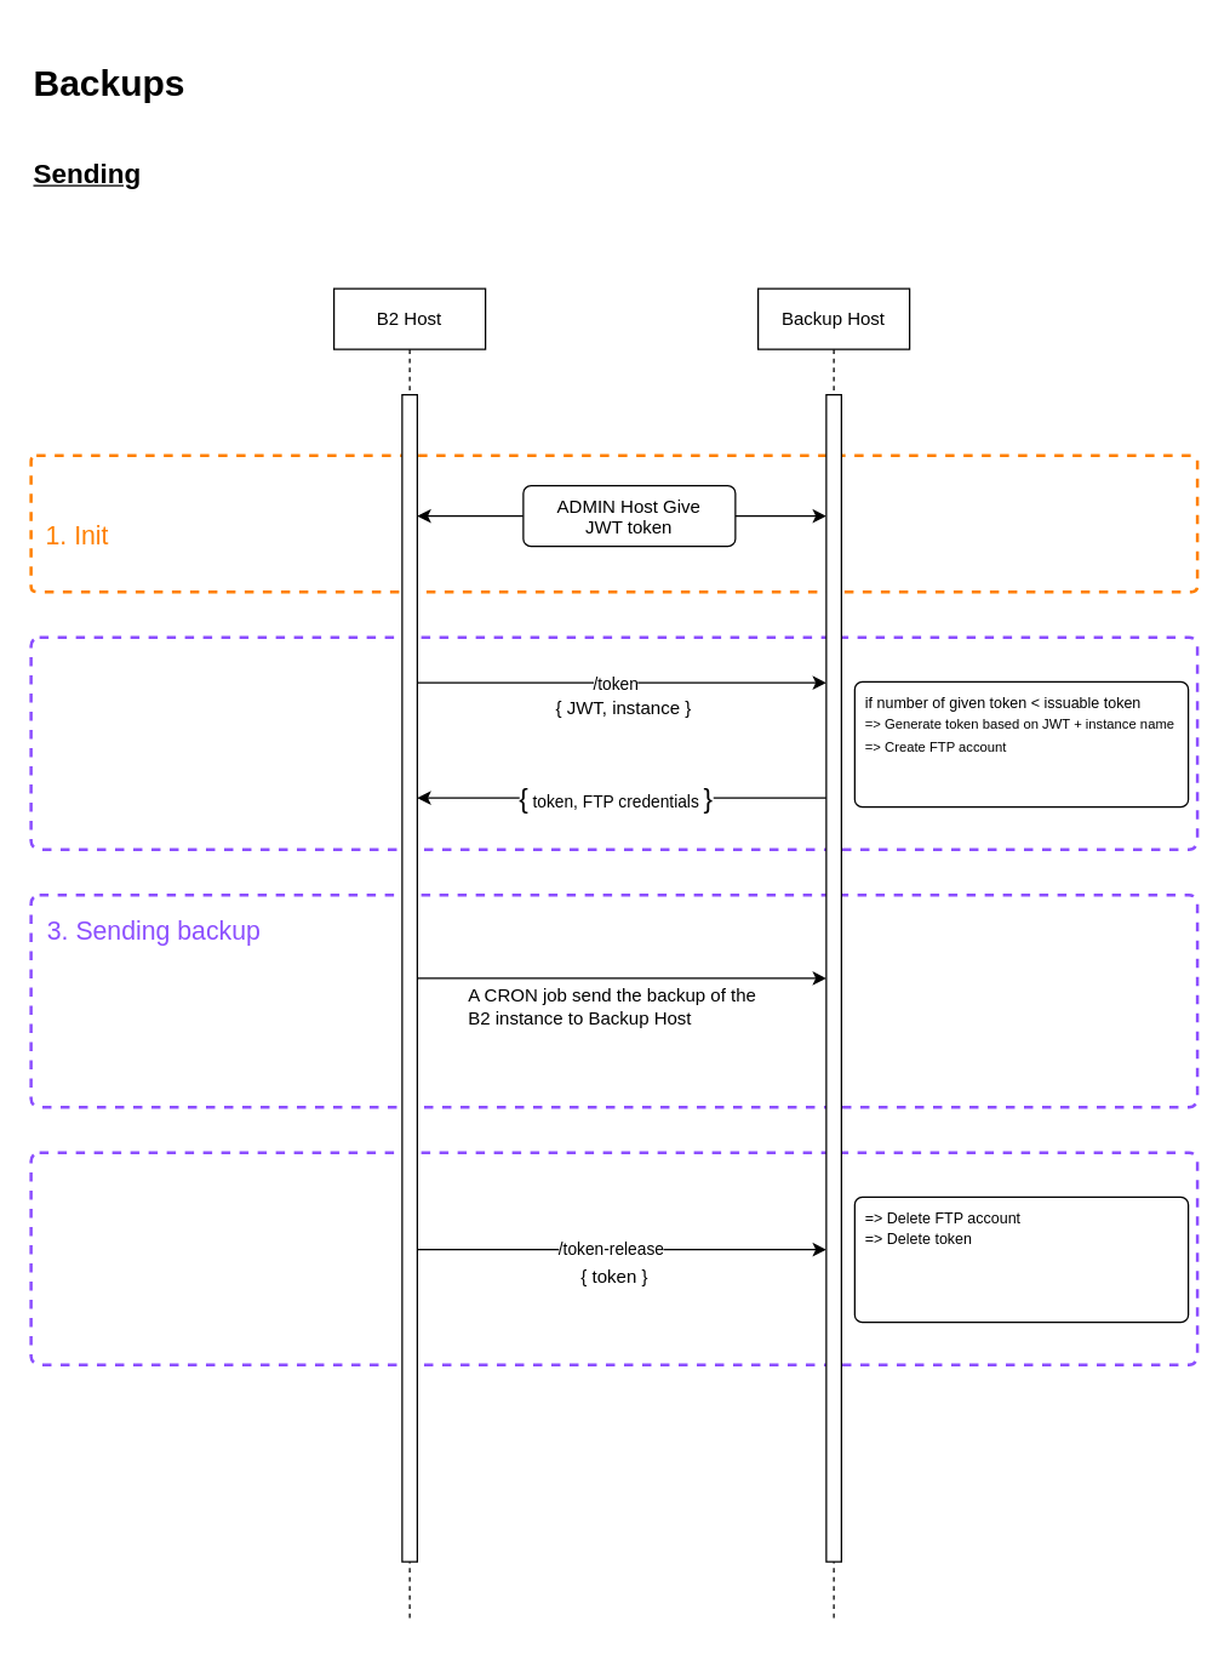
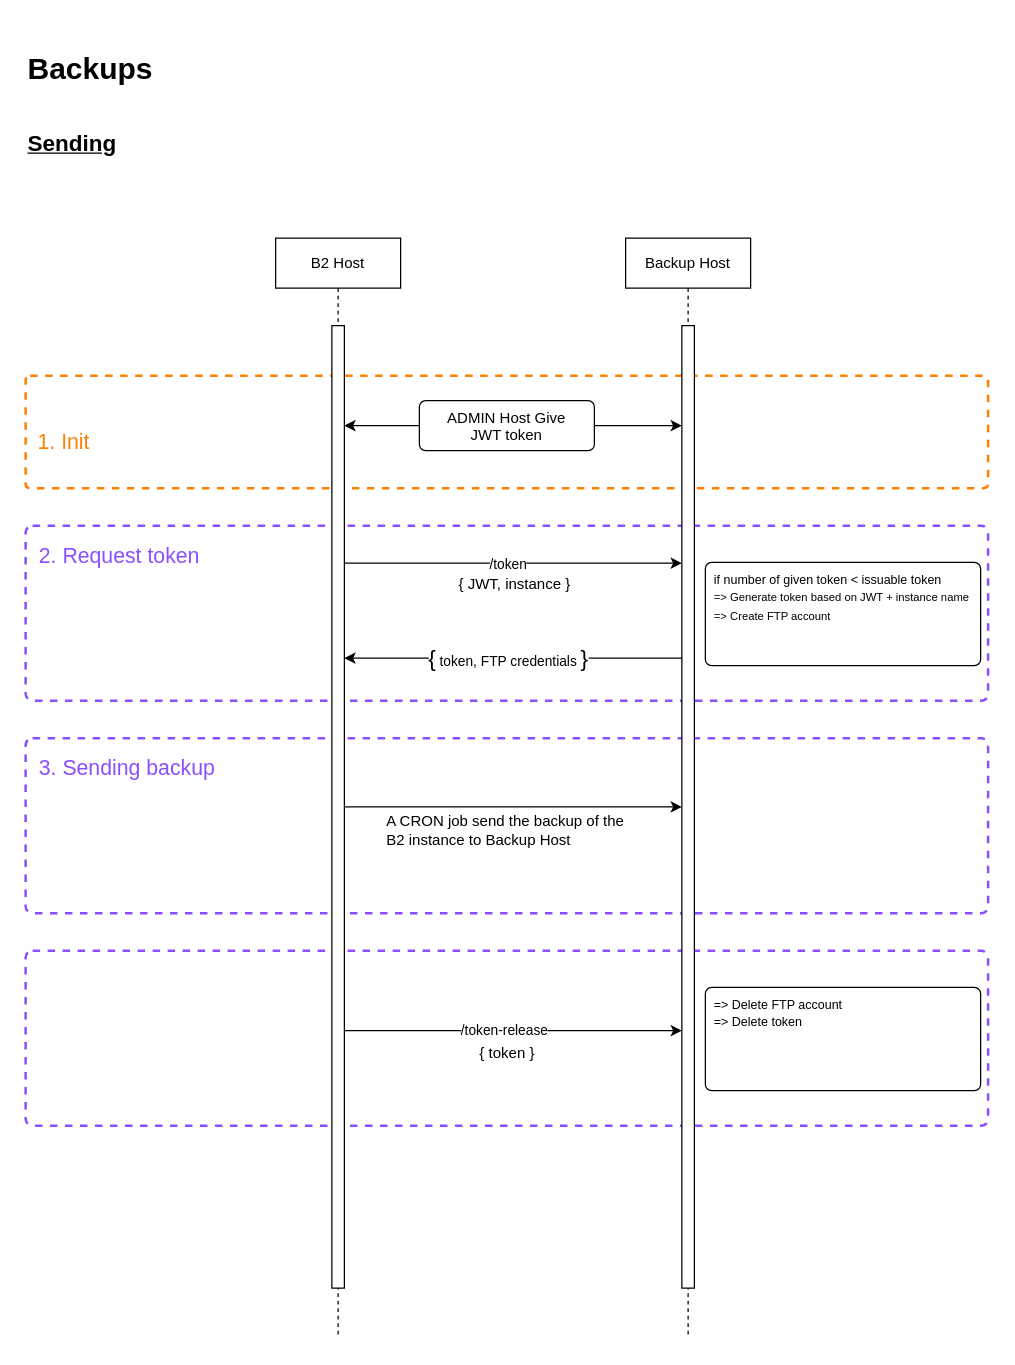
  <mxCell id="0" />
  <mxCell id="1" parent="0" />
  <mxCell id="2" value="" style="group" vertex="1" connectable="0" parent="1"><mxGeometry x="20" y="760" width="770" height="140" as="geometry" /></mxCell>
  <mxCell id="3" value="" style="whiteSpace=wrap;html=1;dashed=1;fillColor=none;strokeColor=#8C4FFF;strokeWidth=2;rounded=1;arcSize=4;" vertex="1" parent="2"><mxGeometry width="770.0" height="140" as="geometry" /></mxCell>
  <mxCell id="4" value="{ token }" style="text;html=1;align=center;verticalAlign=middle;resizable=0;points=[];autosize=1;strokeColor=none;fillColor=none;" vertex="1" parent="2"><mxGeometry x="350" y="67" width="70" height="30" as="geometry" /></mxCell>
  <mxCell id="5" style="edgeStyle=elbowEdgeStyle;rounded=0;orthogonalLoop=1;jettySize=auto;html=1;elbow=vertical;curved=0;" edge="1" parent="2"><mxGeometry relative="1" as="geometry"><mxPoint x="250" y="64" as="sourcePoint" /><mxPoint x="525" y="64" as="targetPoint" /></mxGeometry></mxCell>
  <mxCell id="6" value="/token-release" style="edgeLabel;html=1;align=center;verticalAlign=middle;resizable=0;points=[];" vertex="1" connectable="0" parent="5"><mxGeometry x="-0.157" relative="1" as="geometry"><mxPoint x="16" y="-1" as="offset" /></mxGeometry></mxCell>
  <mxCell id="7" value="" style="group" vertex="1" connectable="0" parent="1"><mxGeometry x="20" y="590" width="770" height="140" as="geometry" /></mxCell>
  <mxCell id="8" value="" style="whiteSpace=wrap;html=1;dashed=1;fillColor=none;strokeColor=#8C4FFF;strokeWidth=2;rounded=1;arcSize=4;" vertex="1" parent="7"><mxGeometry width="770.0" height="140" as="geometry" /></mxCell>
  <mxCell id="9" value="&lt;font color=&quot;#8c4fff&quot; style=&quot;font-size: 17px;&quot;&gt;3. Sending backup&lt;/font&gt;" style="text;strokeColor=none;align=left;fillColor=none;html=1;verticalAlign=middle;whiteSpace=wrap;rounded=0;" vertex="1" parent="7"><mxGeometry x="8.676" y="2" width="144.239" height="46.667" as="geometry" /></mxCell>
  <mxCell id="10" value="A CRON job send the backup of the&lt;br&gt;B2 instance to Backup Host" style="text;html=1;align=left;verticalAlign=middle;resizable=0;points=[];autosize=1;strokeColor=none;fillColor=none;" vertex="1" parent="7"><mxGeometry x="287" y="54" width="210" height="40" as="geometry" /></mxCell>
  <mxCell id="11" value="" style="group" vertex="1" connectable="0" parent="1"><mxGeometry x="20" y="420" width="770" height="140" as="geometry" /></mxCell>
  <mxCell id="12" value="" style="whiteSpace=wrap;html=1;dashed=1;fillColor=none;strokeColor=#8C4FFF;strokeWidth=2;rounded=1;arcSize=4;" vertex="1" parent="11"><mxGeometry width="770.0" height="140" as="geometry" /></mxCell>
+ <mxCell id="13" value="&lt;font color=&quot;#8c4fff&quot; style=&quot;font-size: 17px;&quot;&gt;2. Request token&lt;/font&gt;" style="text;strokeColor=none;align=left;fillColor=none;html=1;verticalAlign=middle;whiteSpace=wrap;rounded=0;" vertex="1" parent="11"><mxGeometry x="8.676" y="2" width="144.239" height="46.667" as="geometry" /></mxCell>
  <mxCell id="14" value="{ JWT, instance }" style="text;html=1;align=center;verticalAlign=middle;resizable=0;points=[];autosize=1;strokeColor=none;fillColor=none;" vertex="1" parent="11"><mxGeometry x="336.197" y="32.444" width="110" height="30" as="geometry" /></mxCell>
  <mxCell id="15" value="&lt;font style=&quot;font-size: 10px;&quot;&gt;if number of given token &amp;lt; issuable token&lt;br&gt;&lt;/font&gt;&lt;font style=&quot;font-size: 9px;&quot;&gt;=&amp;gt; Generate token based on JWT + instance name&lt;br&gt;=&amp;gt; Create FTP account&lt;/font&gt;" style="html=1;align=left;verticalAlign=top;rounded=1;absoluteArcSize=1;arcSize=10;dashed=0;whiteSpace=wrap;spacingLeft=5;" vertex="1" parent="11"><mxGeometry x="543.79" y="29.44" width="220.21" height="82.56" as="geometry" /></mxCell>
  <mxCell id="16" value="" style="group" vertex="1" connectable="0" parent="1"><mxGeometry x="20" y="300" width="770" height="90" as="geometry" /></mxCell>
  <mxCell id="17" value="" style="whiteSpace=wrap;html=1;dashed=1;fillColor=none;strokeColor=#FF8000;strokeWidth=2;rounded=1;arcSize=4;fontColor=#FF8000;" vertex="1" parent="16"><mxGeometry width="770.0" height="90" as="geometry" /></mxCell>
  <mxCell id="18" value="&lt;font color=&quot;#ff8000&quot; style=&quot;font-size: 17px;&quot;&gt;1. Init&lt;/font&gt;" style="text;strokeColor=none;align=left;fillColor=none;html=1;verticalAlign=middle;whiteSpace=wrap;rounded=0;" vertex="1" parent="16"><mxGeometry x="7.592" y="39" width="65.07" height="30" as="geometry" /></mxCell>
  <mxCell id="19" value="B2 Host" style="shape=umlLifeline;perimeter=lifelinePerimeter;whiteSpace=wrap;html=1;container=0;dropTarget=0;collapsible=0;recursiveResize=0;outlineConnect=0;portConstraint=eastwest;newEdgeStyle={&quot;edgeStyle&quot;:&quot;elbowEdgeStyle&quot;,&quot;elbow&quot;:&quot;vertical&quot;,&quot;curved&quot;:0,&quot;rounded&quot;:0};" parent="1" vertex="1"><mxGeometry x="220" y="190" width="100" height="880" as="geometry" /></mxCell>
  <mxCell id="20" value="" style="html=1;points=[];perimeter=orthogonalPerimeter;outlineConnect=0;targetShapes=umlLifeline;portConstraint=eastwest;newEdgeStyle={&quot;edgeStyle&quot;:&quot;elbowEdgeStyle&quot;,&quot;elbow&quot;:&quot;vertical&quot;,&quot;curved&quot;:0,&quot;rounded&quot;:0};fillColor=default;" parent="19" vertex="1"><mxGeometry x="45" y="70" width="10" height="770" as="geometry" /></mxCell>
  <mxCell id="21" value="Backup Host" style="shape=umlLifeline;perimeter=lifelinePerimeter;whiteSpace=wrap;html=1;container=0;dropTarget=0;collapsible=0;recursiveResize=0;outlineConnect=0;portConstraint=eastwest;newEdgeStyle={&quot;edgeStyle&quot;:&quot;elbowEdgeStyle&quot;,&quot;elbow&quot;:&quot;vertical&quot;,&quot;curved&quot;:0,&quot;rounded&quot;:0};" parent="1" vertex="1"><mxGeometry x="500" y="190" width="100" height="880" as="geometry" /></mxCell>
  <mxCell id="22" value="" style="html=1;points=[];perimeter=orthogonalPerimeter;outlineConnect=0;targetShapes=umlLifeline;portConstraint=eastwest;newEdgeStyle={&quot;edgeStyle&quot;:&quot;elbowEdgeStyle&quot;,&quot;elbow&quot;:&quot;vertical&quot;,&quot;curved&quot;:0,&quot;rounded&quot;:0};" parent="21" vertex="1"><mxGeometry x="45" y="70" width="10" height="770" as="geometry" /></mxCell>
  <mxCell id="23" style="edgeStyle=orthogonalEdgeStyle;rounded=0;orthogonalLoop=1;jettySize=auto;html=1;" edge="1" parent="1" source="25" target="22"><mxGeometry relative="1" as="geometry"><Array as="points"><mxPoint x="510" y="340" /><mxPoint x="510" y="340" /></Array></mxGeometry></mxCell>
  <mxCell id="24" style="edgeStyle=orthogonalEdgeStyle;rounded=0;orthogonalLoop=1;jettySize=auto;html=1;" edge="1" parent="1" source="25" target="20"><mxGeometry relative="1" as="geometry"><Array as="points"><mxPoint x="290" y="340" /><mxPoint x="290" y="340" /></Array></mxGeometry></mxCell>
- <mxCell id="25" value="ADMIN Host Give&lt;br&gt;JWT token" style="html=1;align=center;verticalAlign=top;rounded=1;absoluteArcSize=1;arcSize=10;dashed=0;whiteSpace=wrap;" vertex="1" parent="1"><mxGeometry x="345" y="320" width="140" height="40" as="geometry" /></mxCell>
+ <mxCell id="25" value="ADMIN Host Give&lt;br&gt;JWT token" style="html=1;align=center;verticalAlign=top;rounded=1;absoluteArcSize=1;arcSize=10;dashed=0;whiteSpace=wrap;" vertex="1" parent="1"><mxGeometry x="335" y="320" width="140" height="40" as="geometry" /></mxCell>
  <mxCell id="26" style="edgeStyle=elbowEdgeStyle;rounded=0;orthogonalLoop=1;jettySize=auto;html=1;elbow=vertical;curved=0;" edge="1" parent="1" source="20" target="22"><mxGeometry relative="1" as="geometry"><Array as="points"><mxPoint x="400" y="450" /></Array></mxGeometry></mxCell>
  <mxCell id="27" value="/token" style="edgeLabel;html=1;align=center;verticalAlign=middle;resizable=0;points=[];" vertex="1" connectable="0" parent="26"><mxGeometry x="0.067" relative="1" as="geometry"><mxPoint x="-14" as="offset" /></mxGeometry></mxCell>
  <mxCell id="28" style="edgeStyle=elbowEdgeStyle;rounded=0;orthogonalLoop=1;jettySize=auto;html=1;elbow=vertical;curved=0;endArrow=none;endFill=0;startArrow=classic;startFill=1;" edge="1" parent="1" source="20" target="22"><mxGeometry relative="1" as="geometry"><mxPoint x="280.282" y="526" as="sourcePoint" /><mxPoint x="540" y="530" as="targetPoint" /><Array as="points"><mxPoint x="426.69" y="526" /></Array></mxGeometry></mxCell>
  <mxCell id="29" value="&lt;font style=&quot;font-size: 18px;&quot;&gt;{&lt;/font&gt; token, FTP credentials &lt;font style=&quot;font-size: 18px;&quot;&gt;}&lt;/font&gt;" style="edgeLabel;html=1;align=center;verticalAlign=middle;resizable=0;points=[];" vertex="1" connectable="0" parent="28"><mxGeometry x="-0.05" relative="1" as="geometry"><mxPoint x="2" as="offset" /></mxGeometry></mxCell>
  <mxCell id="30" style="edgeStyle=elbowEdgeStyle;rounded=0;orthogonalLoop=1;jettySize=auto;html=1;elbow=vertical;curved=0;" edge="1" parent="1" source="20" target="22"><mxGeometry relative="1" as="geometry" /></mxCell>
  <mxCell id="31" value="&lt;span style=&quot;font-size: 10px;&quot;&gt;=&amp;gt; Delete FTP account&lt;/span&gt;&lt;div&gt;&lt;span style=&quot;font-size: 10px;&quot;&gt;=&amp;gt; Delete token&lt;/span&gt;&lt;/div&gt;" style="html=1;align=left;verticalAlign=top;rounded=1;absoluteArcSize=1;arcSize=10;dashed=0;whiteSpace=wrap;spacingLeft=5;" vertex="1" parent="1"><mxGeometry x="563.79" y="789.44" width="220.21" height="82.56" as="geometry" /></mxCell>
  <mxCell id="32" value="&lt;h1&gt;Backups&lt;/h1&gt;" style="text;html=1;align=left;verticalAlign=middle;resizable=0;points=[];autosize=1;strokeColor=none;fillColor=none;" vertex="1" parent="1"><mxGeometry x="20" width="120" height="70" as="geometry" y="20" /></mxCell>
  <mxCell id="33" value="&lt;h2&gt;Sending&lt;/h2&gt;" style="text;html=1;align=left;verticalAlign=middle;resizable=0;points=[];autosize=1;strokeColor=none;fillColor=none;fontStyle=4" vertex="1" parent="1"><mxGeometry x="20" y="85" width="80" height="60" as="geometry" /></mxCell>
